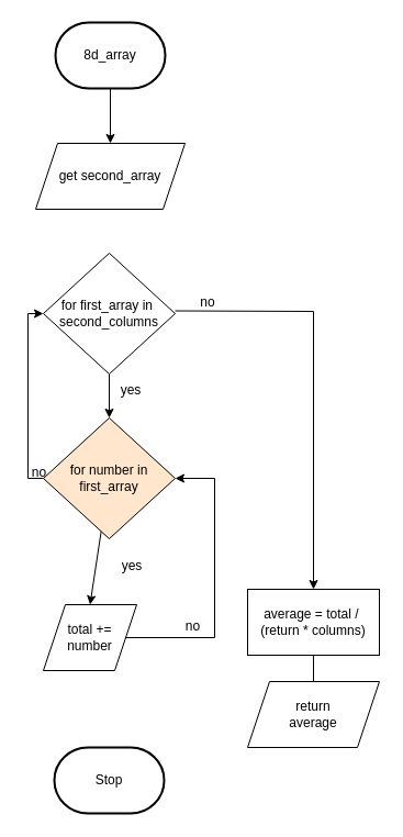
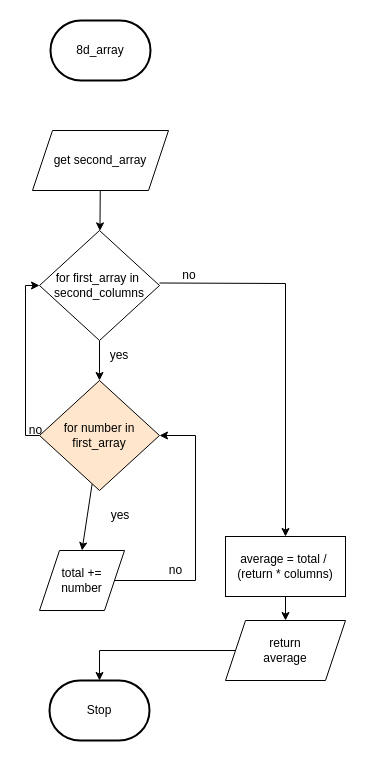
  <mxCell id="0" />
  <mxCell id="1" parent="0" />
- <mxCell id="2" value="" style="edgeStyle=none;html=1;" parent="1" source="3" target="13" edge="1"><mxGeometry relative="1" as="geometry" /></mxCell>
  <mxCell id="3" value="8d_array" style="strokeWidth=2;html=1;shape=mxgraph.flowchart.terminator;whiteSpace=wrap;" parent="1" vertex="1"><mxGeometry x="50" y="20" width="100" height="60" as="geometry" /></mxCell>
  <mxCell id="4" value="Stop" style="strokeWidth=2;html=1;shape=mxgraph.flowchart.terminator;whiteSpace=wrap;rounded=1;" parent="1" vertex="1"><mxGeometry x="49" y="680" width="100" height="60" as="geometry" /></mxCell>
  <mxCell id="5" value="" style="edgeStyle=none;html=1;" parent="1" source="6" target="16" edge="1"><mxGeometry relative="1" as="geometry" /></mxCell>
  <mxCell id="6" value="for first_array in&amp;nbsp;&lt;br&gt;second_columns" style="rhombus;whiteSpace=wrap;html=1;" parent="1" vertex="1"><mxGeometry x="39" y="230" width="120" height="110" as="geometry" /></mxCell>
  <mxCell id="7" value="yes" style="text;html=1;strokeColor=none;fillColor=none;align=center;verticalAlign=middle;whiteSpace=wrap;rounded=0;" parent="1" vertex="1"><mxGeometry x="89" y="340" width="60" height="30" as="geometry" /></mxCell>
  <mxCell id="8" style="edgeStyle=none;rounded=0;html=1;exitX=0;exitY=0.75;exitDx=0;exitDy=0;entryX=0.5;entryY=0;entryDx=0;entryDy=0;" parent="1" source="9" target="21" edge="1"><mxGeometry relative="1" as="geometry"><Array as="points"><mxPoint x="285" y="283" /></Array></mxGeometry></mxCell>
  <mxCell id="9" value="no" style="text;html=1;strokeColor=none;fillColor=none;align=center;verticalAlign=middle;whiteSpace=wrap;rounded=0;" parent="1" vertex="1"><mxGeometry x="159" y="260" width="60" height="30" as="geometry" /></mxCell>
  <mxCell id="10" style="edgeStyle=none;rounded=0;html=1;exitX=1;exitY=0.5;exitDx=0;exitDy=0;entryX=1;entryY=0.5;entryDx=0;entryDy=0;" parent="1" source="11" target="16" edge="1"><mxGeometry relative="1" as="geometry"><Array as="points"><mxPoint x="195" y="580" /><mxPoint x="195" y="435" /></Array></mxGeometry></mxCell>
  <mxCell id="11" value="total += number" style="shape=parallelogram;perimeter=parallelogramPerimeter;whiteSpace=wrap;html=1;fixedSize=1;" parent="1" vertex="1"><mxGeometry x="39" y="550" width="85" height="60" as="geometry" /></mxCell>
+ <mxCell id="12" value="" style="edgeStyle=none;html=1;" parent="1" source="13" target="6" edge="1"><mxGeometry relative="1" as="geometry" /></mxCell>
  <mxCell id="13" value="get second_array" style="shape=parallelogram;perimeter=parallelogramPerimeter;whiteSpace=wrap;html=1;fixedSize=1;" parent="1" vertex="1"><mxGeometry x="32" y="130" width="136" height="60" as="geometry" /></mxCell>
  <mxCell id="14" style="edgeStyle=none;html=1;entryX=0.5;entryY=0;entryDx=0;entryDy=0;" parent="1" source="16" target="11" edge="1"><mxGeometry relative="1" as="geometry" /></mxCell>
  <mxCell id="15" style="edgeStyle=none;rounded=0;html=1;exitX=0;exitY=0.5;exitDx=0;exitDy=0;entryX=0;entryY=0.5;entryDx=0;entryDy=0;" parent="1" source="16" target="6" edge="1"><mxGeometry relative="1" as="geometry"><Array as="points"><mxPoint x="25" y="435" /><mxPoint x="25" y="285" /></Array></mxGeometry></mxCell>
  <mxCell id="16" value="for number in first_array" style="rhombus;whiteSpace=wrap;html=1;fillColor=#ffe6cc;" parent="1" vertex="1"><mxGeometry x="39" y="380" width="120" height="110" as="geometry" /></mxCell>
  <mxCell id="17" value="yes" style="text;html=1;strokeColor=none;fillColor=none;align=center;verticalAlign=middle;whiteSpace=wrap;rounded=0;" parent="1" vertex="1"><mxGeometry x="90" y="500" width="60" height="30" as="geometry" /></mxCell>
+ <mxCell id="18" style="edgeStyle=none;rounded=0;html=1;entryX=0.5;entryY=0;entryDx=0;entryDy=0;entryPerimeter=0;endArrow=classic;endFill=1;" parent="1" source="19" target="4" edge="1"><mxGeometry relative="1" as="geometry"><Array as="points"><mxPoint x="99" y="650" /></Array></mxGeometry></mxCell>
  <mxCell id="19" value="return&lt;br&gt;average" style="shape=parallelogram;perimeter=parallelogramPerimeter;whiteSpace=wrap;html=1;fixedSize=1;" parent="1" vertex="1"><mxGeometry x="225" y="620" width="120" height="60" as="geometry" /></mxCell>
- <mxCell id="20" style="edgeStyle=none;rounded=0;html=1;exitX=0.5;exitY=1;exitDx=0;exitDy=0;entryX=0.5;entryY=0;entryDx=0;entryDy=0;endArrow=none;" parent="1" source="21" target="19" edge="1"><mxGeometry relative="1" as="geometry" /></mxCell>
+ <mxCell id="20" style="edgeStyle=none;rounded=0;html=1;exitX=0.5;exitY=1;exitDx=0;exitDy=0;entryX=0.5;entryY=0;entryDx=0;entryDy=0;" parent="1" source="21" target="19" edge="1"><mxGeometry relative="1" as="geometry" /></mxCell>
  <mxCell id="21" value="average = total /&amp;nbsp; (return * columns)" style="rounded=0;whiteSpace=wrap;html=1;" parent="1" vertex="1"><mxGeometry x="225" y="536" width="120" height="60" as="geometry" /></mxCell>
  <mxCell id="22" value="no" style="text;html=1;align=center;verticalAlign=middle;resizable=0;points=[];autosize=1;strokeColor=none;fillColor=none;" parent="1" vertex="1"><mxGeometry x="160" y="560" width="30" height="20" as="geometry" /></mxCell>
  <mxCell id="23" value="no" style="text;html=1;align=center;verticalAlign=middle;resizable=0;points=[];autosize=1;strokeColor=none;fillColor=none;" parent="1" vertex="1"><mxGeometry x="20" y="420" width="30" height="20" as="geometry" /></mxCell>
